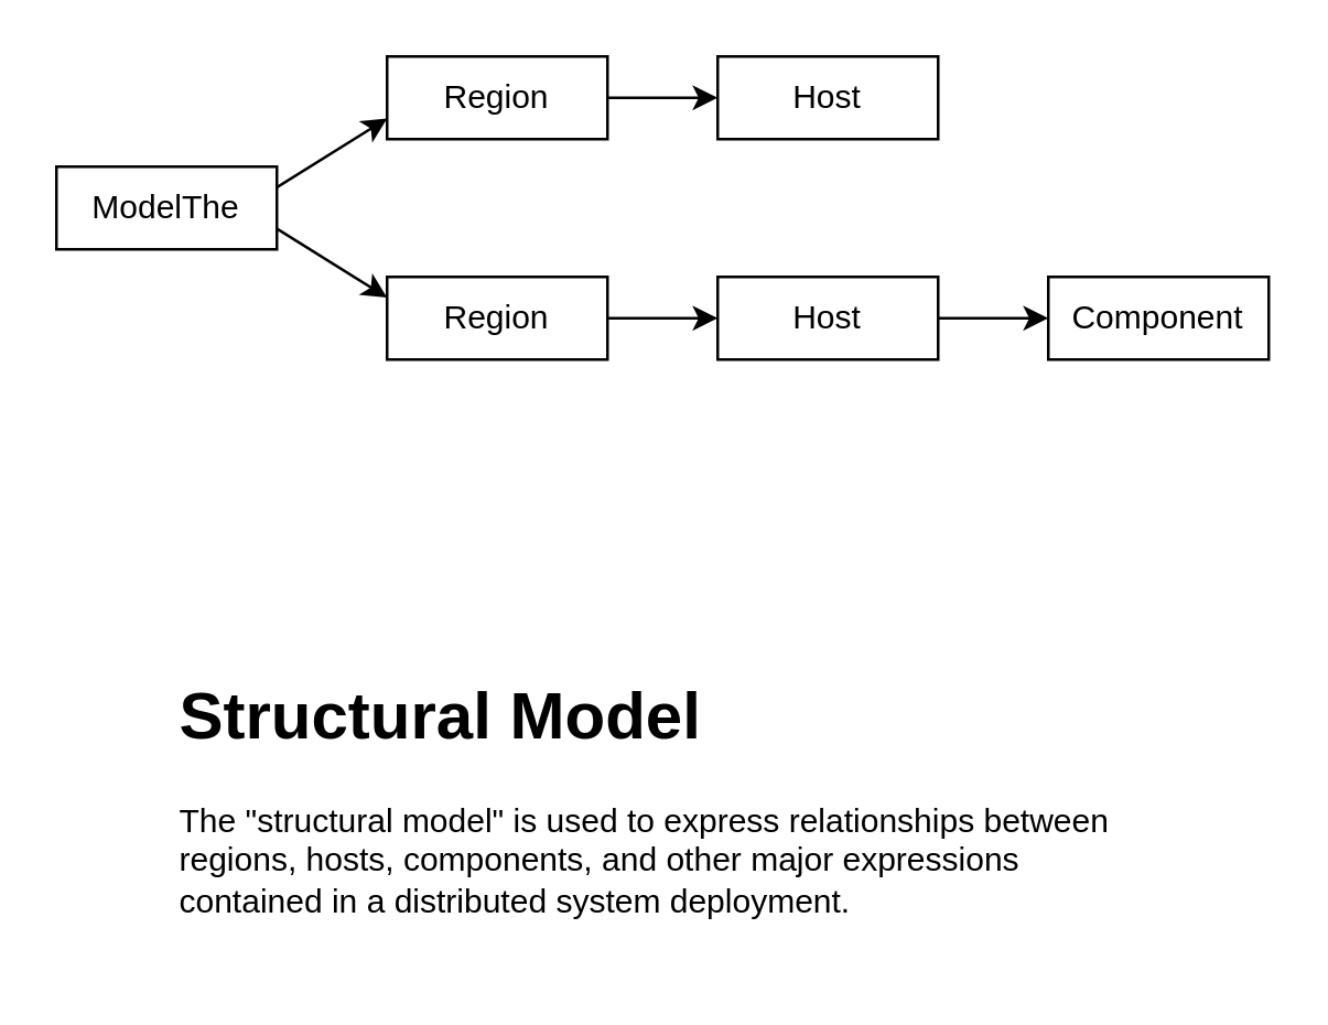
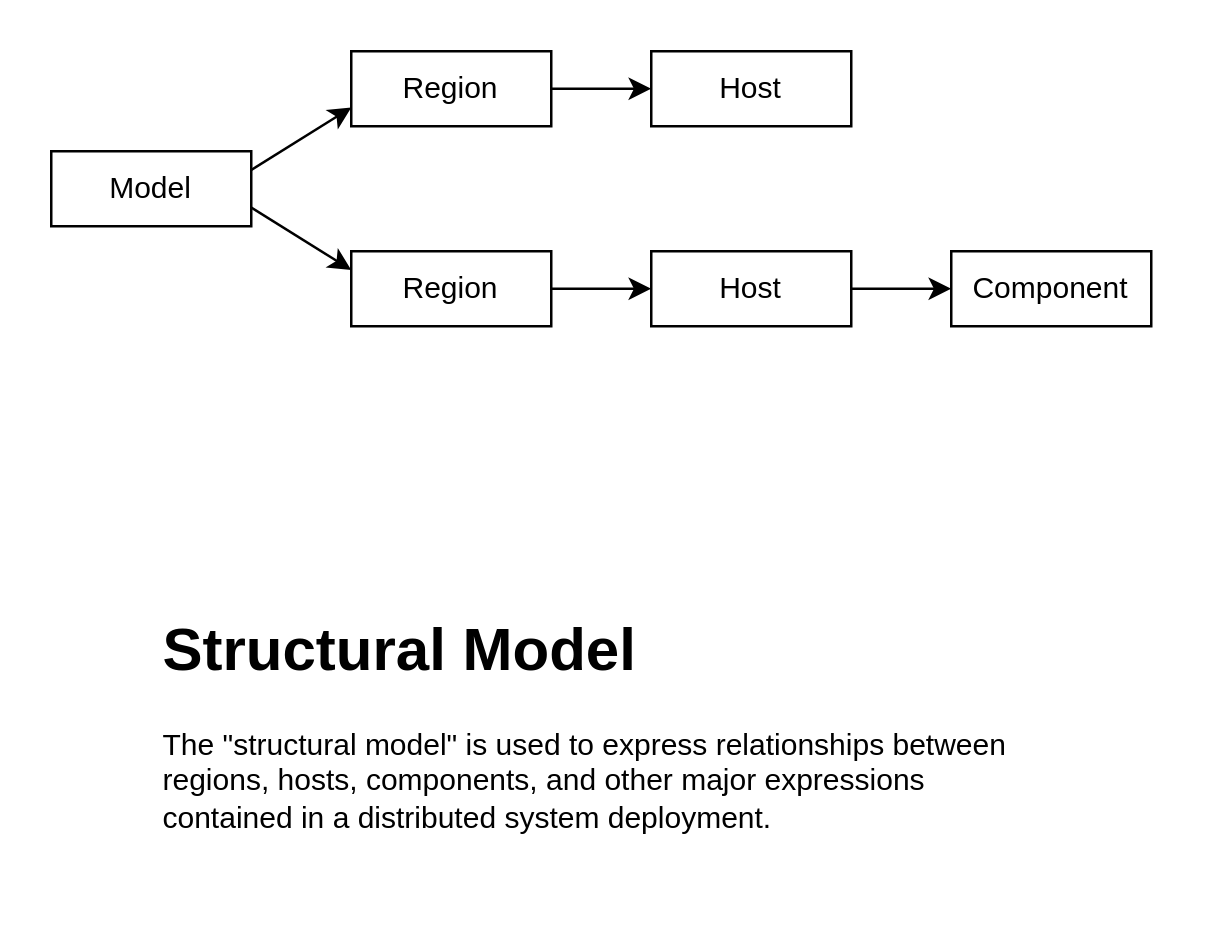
  <mxCell id="0" />
  <mxCell id="1" parent="0" />
  <mxCell id="2" value="&lt;h1&gt;Structural Model&lt;/h1&gt;&lt;p&gt;The &quot;structural model&quot; is used to express relationships between regions, hosts, components, and other major expressions contained in a distributed system deployment.&lt;/p&gt;" style="text;html=1;strokeColor=none;fillColor=none;spacing=5;spacingTop=-20;whiteSpace=wrap;overflow=hidden;rounded=0;" parent="1" vertex="1"><mxGeometry x="60" y="240" width="360" height="110" as="geometry" /></mxCell>
- <mxCell id="3" value="ModelThe" style="rounded=0;whiteSpace=wrap;html=1;" parent="1" vertex="1"><mxGeometry x="20" y="60" width="80" height="30" as="geometry" /></mxCell>
+ <mxCell id="3" value="Model" style="rounded=0;whiteSpace=wrap;html=1;" parent="1" vertex="1"><mxGeometry x="20" y="60" width="80" height="30" as="geometry" /></mxCell>
  <mxCell id="4" value="Region" style="rounded=0;whiteSpace=wrap;html=1;" parent="1" vertex="1"><mxGeometry x="140" y="20" width="80" height="30" as="geometry" /></mxCell>
  <mxCell id="5" value="Region" style="rounded=0;whiteSpace=wrap;html=1;" parent="1" vertex="1"><mxGeometry x="140" y="100" width="80" height="30" as="geometry" /></mxCell>
  <mxCell id="6" value="" style="endArrow=classic;html=1;entryX=0;entryY=0.75;entryDx=0;entryDy=0;exitX=1;exitY=0.25;exitDx=0;exitDy=0;" parent="1" source="3" target="4" edge="1"><mxGeometry width="50" height="50" relative="1" as="geometry"><mxPoint x="26" y="75" as="sourcePoint" /><mxPoint x="76" y="25" as="targetPoint" /></mxGeometry></mxCell>
  <mxCell id="7" value="" style="endArrow=classic;html=1;exitX=1;exitY=0.75;exitDx=0;exitDy=0;entryX=0;entryY=0.25;entryDx=0;entryDy=0;" parent="1" source="3" target="5" edge="1"><mxGeometry width="50" height="50" relative="1" as="geometry"><mxPoint x="26" y="245" as="sourcePoint" /><mxPoint x="76" y="195" as="targetPoint" /></mxGeometry></mxCell>
  <mxCell id="8" value="Host" style="rounded=0;whiteSpace=wrap;html=1;" parent="1" vertex="1"><mxGeometry x="260" y="20" width="80" height="30" as="geometry" /></mxCell>
  <mxCell id="9" value="Host" style="rounded=0;whiteSpace=wrap;html=1;" parent="1" vertex="1"><mxGeometry x="260" y="100" width="80" height="30" as="geometry" /></mxCell>
  <mxCell id="10" value="Component" style="rounded=0;whiteSpace=wrap;html=1;" parent="1" vertex="1"><mxGeometry x="380" y="100" width="80" height="30" as="geometry" /></mxCell>
  <mxCell id="11" value="" style="endArrow=classic;html=1;exitX=1;exitY=0.5;exitDx=0;exitDy=0;" parent="1" source="9" target="10" edge="1"><mxGeometry width="50" height="50" relative="1" as="geometry"><mxPoint x="346" y="255" as="sourcePoint" /><mxPoint x="396" y="205" as="targetPoint" /></mxGeometry></mxCell>
  <mxCell id="12" value="" style="endArrow=classic;html=1;exitX=1;exitY=0.5;exitDx=0;exitDy=0;entryX=0;entryY=0.5;entryDx=0;entryDy=0;" parent="1" source="5" target="9" edge="1"><mxGeometry width="50" height="50" relative="1" as="geometry"><mxPoint x="206" y="275" as="sourcePoint" /><mxPoint x="256" y="225" as="targetPoint" /></mxGeometry></mxCell>
  <mxCell id="13" value="" style="endArrow=classic;html=1;exitX=1;exitY=0.5;exitDx=0;exitDy=0;entryX=0;entryY=0.5;entryDx=0;entryDy=0;" parent="1" source="4" target="8" edge="1"><mxGeometry width="50" height="50" relative="1" as="geometry"><mxPoint x="166" y="135" as="sourcePoint" /><mxPoint x="216" y="85" as="targetPoint" /></mxGeometry></mxCell>
